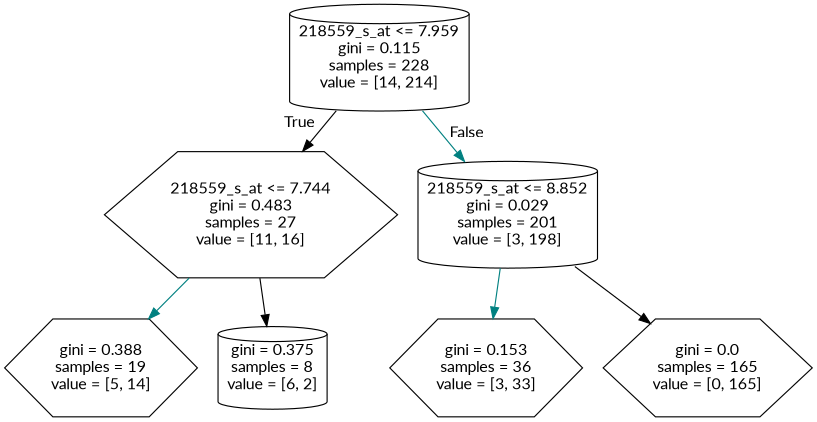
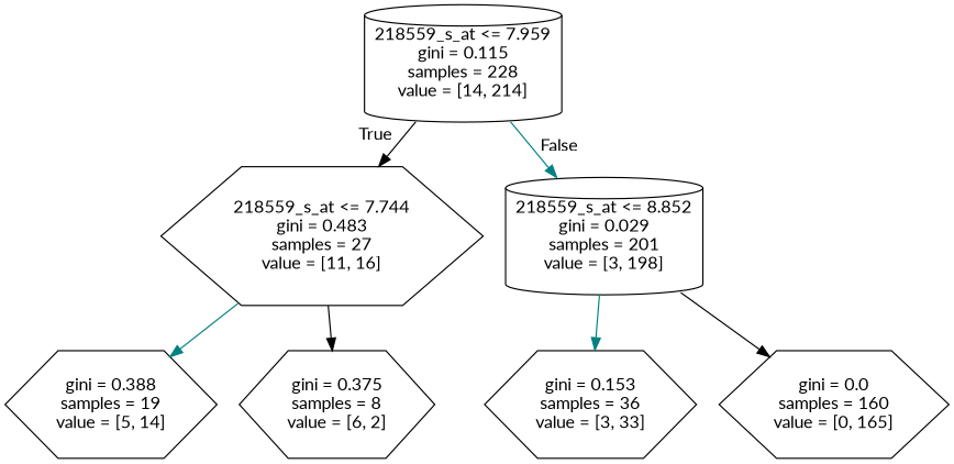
  digraph {
    fontname=Lato
    node [fontname=Lato shape=hexagon]
    edge [color=black fontname=Lato]
    n1 [label="218559_s_at <= 7.959\ngini = 0.115\nsamples = 228\nvalue = [14, 214]" shape=cylinder]
    n2 [label="218559_s_at <= 7.744\ngini = 0.483\nsamples = 27\nvalue = [11, 16]"]
    n3 [label="218559_s_at <= 8.852\ngini = 0.029\nsamples = 201\nvalue = [3, 198]" shape=cylinder]
    n4 [label="gini = 0.388\nsamples = 19\nvalue = [5, 14]"]
-   n5 [label="gini = 0.375\nsamples = 8\nvalue = [6, 2]" shape=cylinder]
+   n5 [label="gini = 0.375\nsamples = 8\nvalue = [6, 2]"]
    n6 [label="gini = 0.153\nsamples = 36\nvalue = [3, 33]"]
-   n7 [label="gini = 0.0\nsamples = 165\nvalue = [0, 165]"]
+   n7 [label="gini = 0.0\nsamples = 160\nvalue = [0, 165]"]
    n1 -> n2 [headlabel=True labelangle=45 labeldistance=2.5]
    n1 -> n3 [color=teal headlabel=False labelangle=-45 labeldistance=2.5]
    n2 -> n4 [color=teal]
    n2 -> n5
    n3 -> n6 [color=teal]
    n3 -> n7
  }
